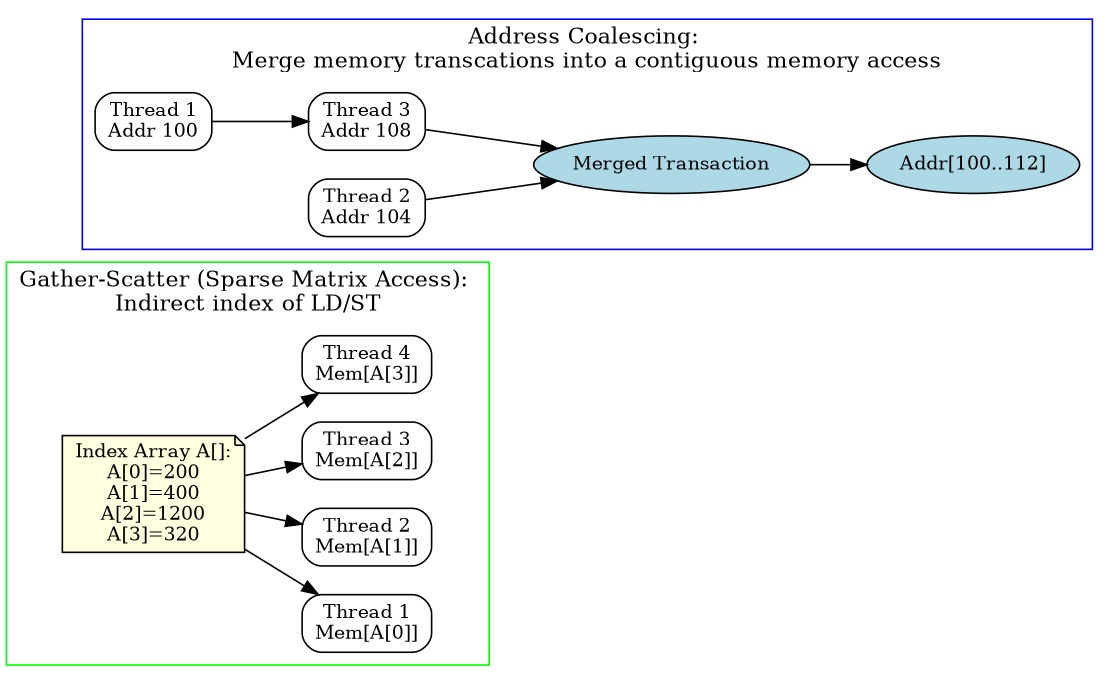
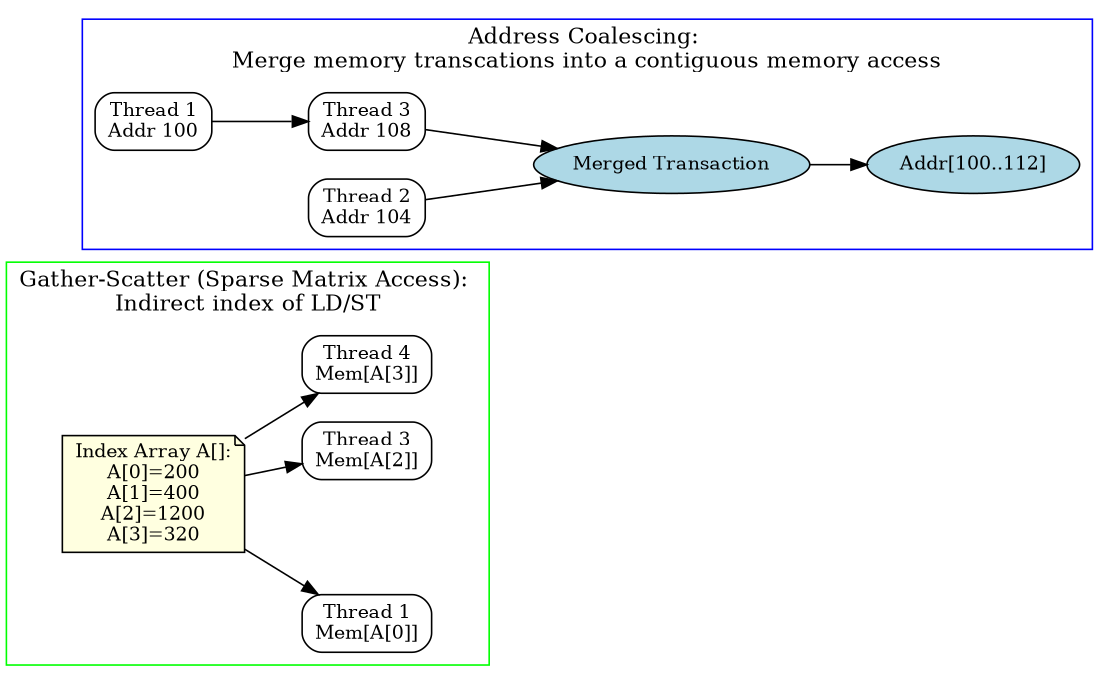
  digraph {
    rankdir=LR
    node [fontsize=12 shape=box style=rounded]
    n1 [fillcolor=lightyellow label="Index Array A[]:\nA[0]=200\nA[1]=400\nA[2]=1200\nA[3]=320" shape=note style=filled]
    n2 [label="Thread 1\nMem[A[0]]"]
-   n3 [label="Thread 2\nMem[A[1]]"]
    n4 [label="Thread 3\nMem[A[2]]"]
    n5 [label="Thread 4\nMem[A[3]]"]
    n6 [label="Thread 1\nAddr 100"]
    n7 [fillcolor=lightblue label="Merged Transaction" shape=ellipse style=filled]
    n8 [label="Thread 2\nAddr 104"]
    n9 [label="Thread 3\nAddr 108"]
    n10 [fillcolor=lightblue label="Addr[100..112]" shape=ellipse style=filled]
    subgraph cluster_1 {
      color=green
      label="Gather-Scatter (Sparse Matrix Access): \nIndirect index of LD/ST"
      n1
      n2
-     n3
      n4
      n5
    }
    subgraph cluster_2 {
      color=blue
      label="Address Coalescing: \nMerge memory transcations into a contiguous memory access"
      n6
      n7
      n8
      n9
      n10
    }
    n1 -> n2
-   n1 -> n3
    n1 -> n4
    n1 -> n5
    n6 -> n9
    n7 -> n10
    n8 -> n7
    n9 -> n7
  }
